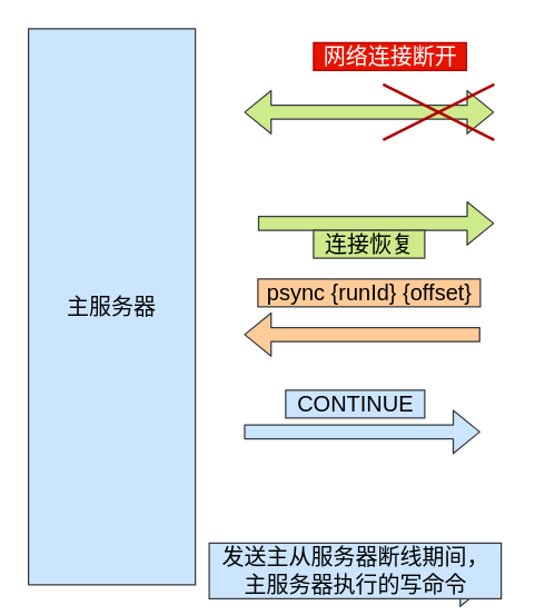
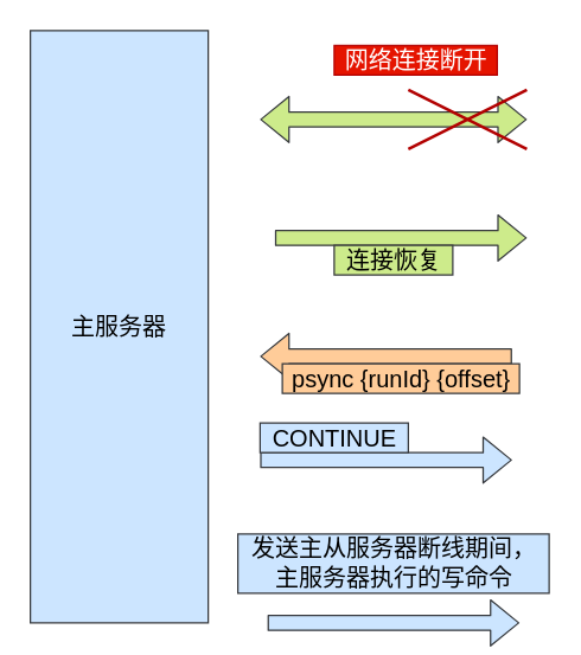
  <mxCell id="0" />
  <mxCell id="1" parent="0" />
  <mxCell id="2" value="主服务器" style="rounded=0;whiteSpace=wrap;html=1;fillColor=#cce5ff;strokeColor=#36393d;fontSize=16;" vertex="1" parent="1"><mxGeometry x="20" y="20" width="120" height="400" as="geometry" /></mxCell>
  <mxCell id="3" value="" style="shape=flexArrow;endArrow=classic;startArrow=classic;html=1;fillColor=#cdeb8b;strokeColor=#36393d;fontSize=16;" edge="1" parent="1"><mxGeometry width="100" height="100" relative="1" as="geometry"><mxPoint x="175" y="80" as="sourcePoint" /><mxPoint x="355" y="80" as="targetPoint" /></mxGeometry></mxCell>
  <mxCell id="4" value="" style="shape=flexArrow;endArrow=classic;html=1;fillColor=#cdeb8b;strokeColor=#36393d;fontSize=16;" edge="1" parent="1"><mxGeometry width="50" height="50" relative="1" as="geometry"><mxPoint x="185" y="160" as="sourcePoint" /><mxPoint x="355" y="160" as="targetPoint" /></mxGeometry></mxCell>
  <mxCell id="5" value="" style="shape=flexArrow;endArrow=classic;html=1;fillColor=#ffcc99;strokeColor=#36393d;fontSize=16;" edge="1" parent="1"><mxGeometry width="50" height="50" relative="1" as="geometry"><mxPoint x="345" y="240" as="sourcePoint" /><mxPoint x="175" y="240" as="targetPoint" /></mxGeometry></mxCell>
  <mxCell id="6" value="" style="shape=flexArrow;endArrow=classic;html=1;fillColor=#cce5ff;strokeColor=#36393d;fontSize=16;" edge="1" parent="1"><mxGeometry width="50" height="50" relative="1" as="geometry"><mxPoint x="175" y="310" as="sourcePoint" /><mxPoint x="345" y="310" as="targetPoint" /></mxGeometry></mxCell>
  <mxCell id="7" value="" style="shape=flexArrow;endArrow=classic;html=1;fillColor=#cce5ff;strokeColor=#36393d;fontSize=16;" edge="1" parent="1"><mxGeometry width="50" height="50" relative="1" as="geometry"><mxPoint x="180" y="420" as="sourcePoint" /><mxPoint x="350" y="420" as="targetPoint" /></mxGeometry></mxCell>
  <mxCell id="8" value="网络连接断开" style="text;html=1;align=center;verticalAlign=middle;resizable=0;points=[];autosize=1;strokeColor=#B20000;fontSize=16;fillColor=#e51400;fontColor=#ffffff;" vertex="1" parent="1"><mxGeometry x="225" y="30" width="110" height="20" as="geometry" /></mxCell>
  <mxCell id="9" value="" style="endArrow=none;html=1;fontSize=16;fillColor=#e51400;strokeColor=#B20000;strokeWidth=2;" edge="1" parent="1"><mxGeometry width="50" height="50" relative="1" as="geometry"><mxPoint x="275" y="100" as="sourcePoint" /><mxPoint x="355" y="60" as="targetPoint" /></mxGeometry></mxCell>
  <mxCell id="10" value="" style="endArrow=none;html=1;fontSize=16;fillColor=#e51400;strokeColor=#B20000;strokeWidth=2;" edge="1" parent="1"><mxGeometry width="50" height="50" relative="1" as="geometry"><mxPoint x="355" y="100" as="sourcePoint" /><mxPoint x="275" y="60" as="targetPoint" /></mxGeometry></mxCell>
  <mxCell id="11" value="连接恢复" style="text;html=1;align=center;verticalAlign=middle;resizable=0;points=[];autosize=1;strokeColor=#36393d;fontSize=16;fillColor=#cdeb8b;" vertex="1" parent="1"><mxGeometry x="225" y="165" width="80" height="20" as="geometry" /></mxCell>
- <mxCell id="12" value="psync {runId} {offset}" style="text;html=1;align=center;verticalAlign=middle;resizable=0;points=[];autosize=1;strokeColor=#36393d;fontSize=16;fillColor=#ffcc99;" vertex="1" parent="1"><mxGeometry x="185" y="200" width="160" height="20" as="geometry" /></mxCell>
- <mxCell id="13" value="CONTINUE" style="text;html=1;align=center;verticalAlign=middle;resizable=0;points=[];autosize=1;strokeColor=#36393d;fontSize=16;fillColor=#cce5ff;" vertex="1" parent="1"><mxGeometry x="205" y="280" width="100" height="20" as="geometry" /></mxCell>
- <mxCell id="14" value="发送主从服务器断线期间，&lt;br style=&quot;font-size: 16px;&quot;&gt;主服务器执行的写命令" style="text;html=1;align=center;verticalAlign=middle;resizable=0;points=[];autosize=1;strokeColor=#36393d;fontSize=16;fillColor=#cce5ff;" vertex="1" parent="1"><mxGeometry x="150" y="390" width="210" height="40" as="geometry" /></mxCell>
+ <mxCell id="12" value="psync {runId} {offset}" style="text;html=1;align=center;verticalAlign=middle;resizable=0;points=[];autosize=1;strokeColor=#36393d;fontSize=16;fillColor=#ffcc99;" vertex="1" parent="1"><mxGeometry x="190" y="245" width="160" height="20" as="geometry" /></mxCell>
+ <mxCell id="13" value="CONTINUE" style="text;html=1;align=center;verticalAlign=middle;resizable=0;points=[];autosize=1;strokeColor=#36393d;fontSize=16;fillColor=#cce5ff;" vertex="1" parent="1"><mxGeometry x="175" y="285" width="100" height="20" as="geometry" /></mxCell>
+ <mxCell id="14" value="发送主从服务器断线期间，&lt;br style=&quot;font-size: 16px;&quot;&gt;主服务器执行的写命令" style="text;html=1;align=center;verticalAlign=middle;resizable=0;points=[];autosize=1;strokeColor=#36393d;fontSize=16;fillColor=#cce5ff;" vertex="1" parent="1"><mxGeometry x="160" y="360" width="210" height="40" as="geometry" /></mxCell>
